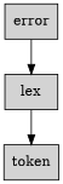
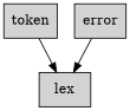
  digraph {
    node [shape=box style=filled]
    token
    lex
    error
-   lex -> token
+   token -> lex
    error -> lex
  }
